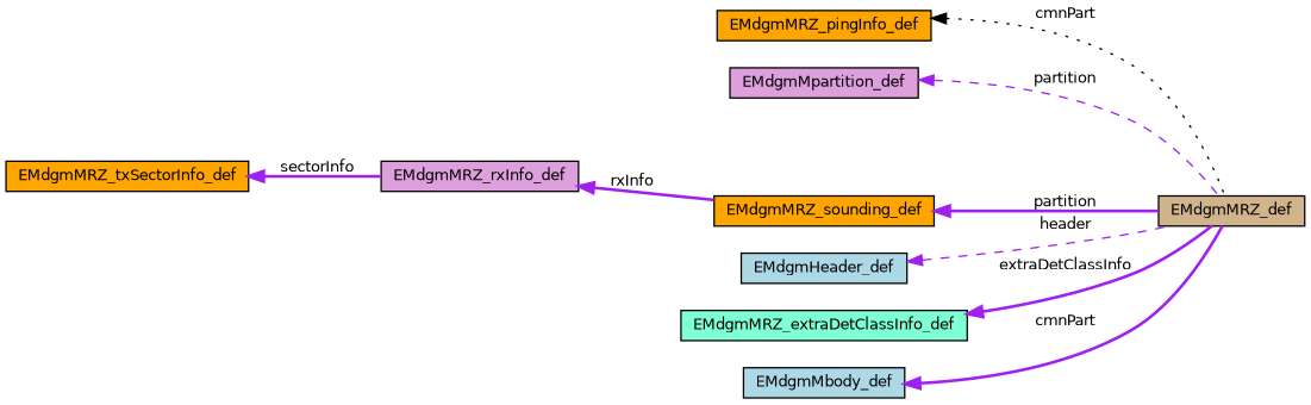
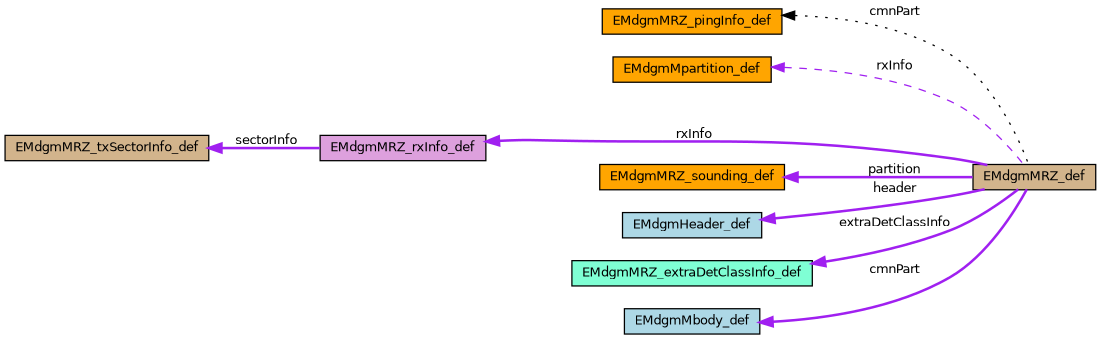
  digraph {
    rankdir=LR
    node [color=black fillcolor=tan fontname=Helvetica fontsize=10 shape=record style=filled]
    edge [color=purple dir=back fontname=Helvetica fontsize=10 labelfontname=Helvetica labelfontsize=10 style=bold]
    n1 [fontcolor=black height=0.2 label=EMdgmMRZ_def width=0.4]
    n2 [fillcolor=orange height=0.2 label=EMdgmMRZ_pingInfo_def width=0.4]
-   n3 [fillcolor=plum height=0.2 label=EMdgmMpartition_def width=0.4]
+   n3 [fillcolor=orange height=0.2 label=EMdgmMpartition_def width=0.4]
    n4 [fillcolor=orange height=0.2 label=EMdgmMRZ_sounding_def width=0.4]
-   n5 [fillcolor=orange height=0.2 label=EMdgmMRZ_txSectorInfo_def width=0.4]
+   n5 [height=0.2 label=EMdgmMRZ_txSectorInfo_def width=0.4]
    n6 [fillcolor=plum height=0.2 label=EMdgmMRZ_rxInfo_def width=0.4]
    n7 [fillcolor=lightblue height=0.2 label=EMdgmHeader_def width=0.4]
    n8 [fillcolor=aquamarine height=0.2 label=EMdgmMRZ_extraDetClassInfo_def width=0.4]
    n9 [fillcolor=lightblue height=0.2 label=EMdgmMbody_def width=0.4]
    n2 -> n1 [color=black label=" cmnPart" style=dotted]
-   n3 -> n1 [label=" partition" style=dashed]
+   n3 -> n1 [label=" rxInfo" style=dashed]
    n4 -> n1 [label=" partition"]
    n5 -> n6 [label=" sectorInfo"]
-   n6 -> n4 [label=" rxInfo"]
-   n7 -> n1 [label=" header" style=dashed]
+   n6 -> n1 [label=" rxInfo"]
+   n7 -> n1 [label=" header"]
    n8 -> n1 [label=" extraDetClassInfo"]
    n9 -> n1 [label=" cmnPart"]
  }
